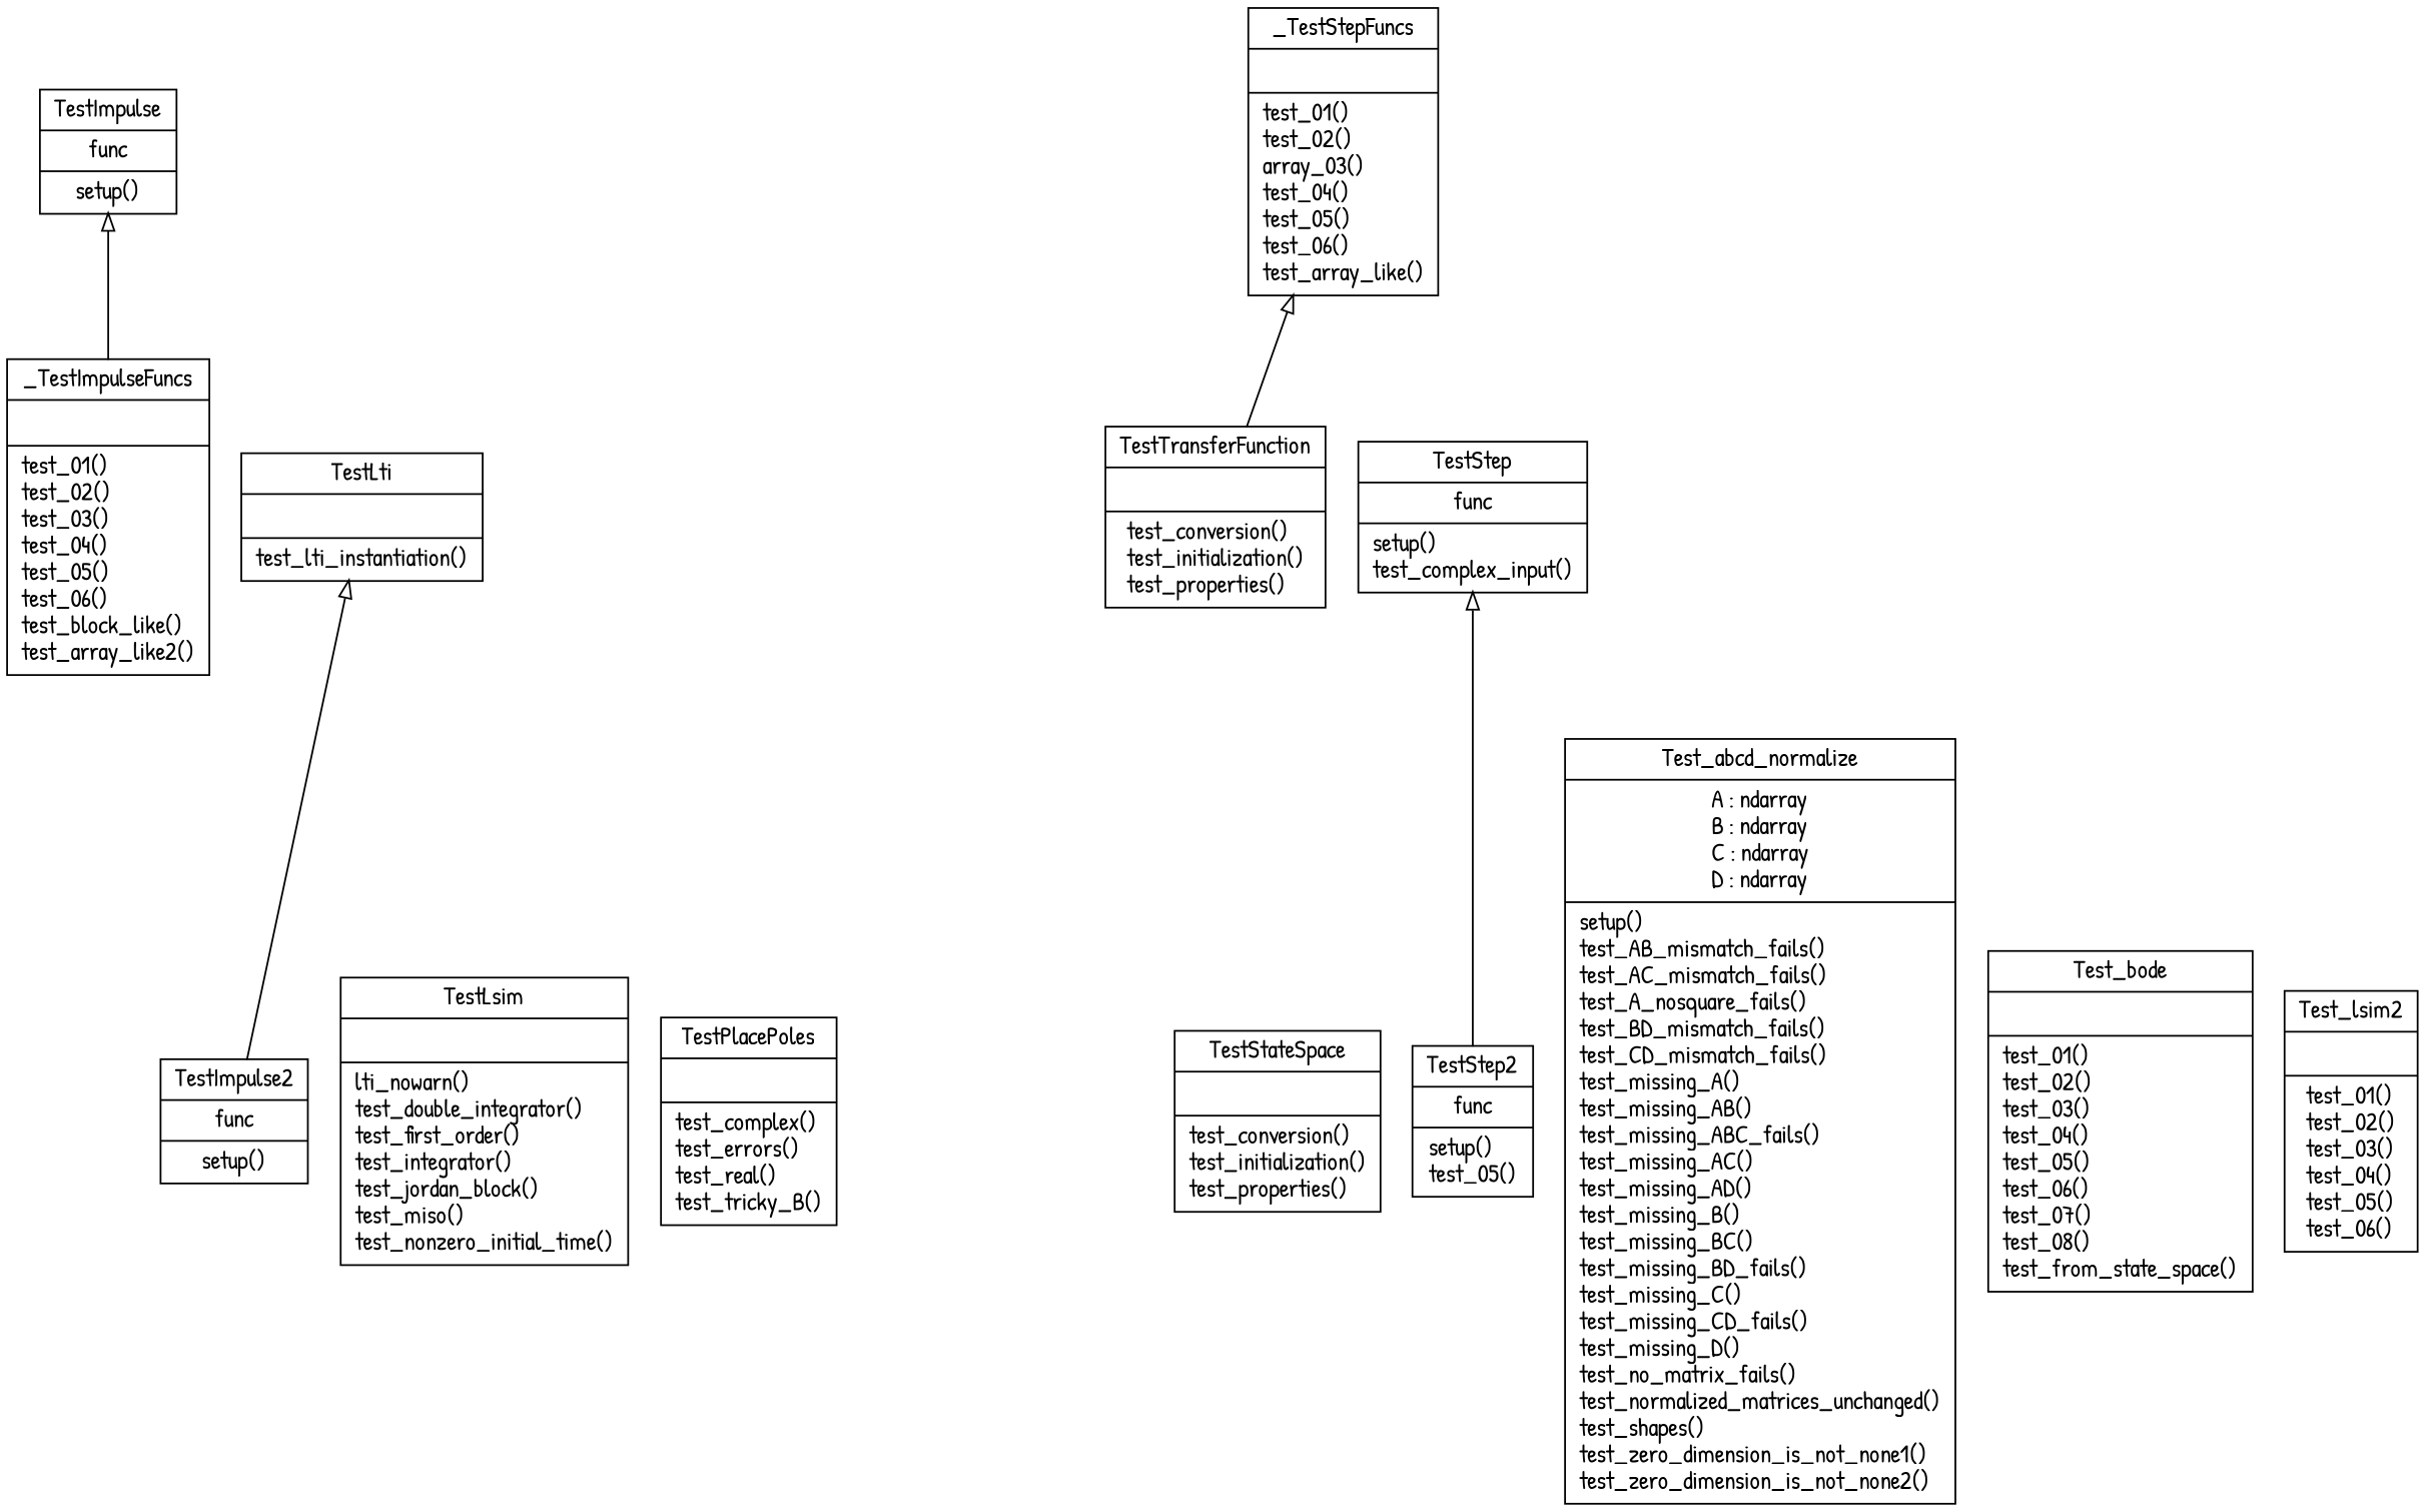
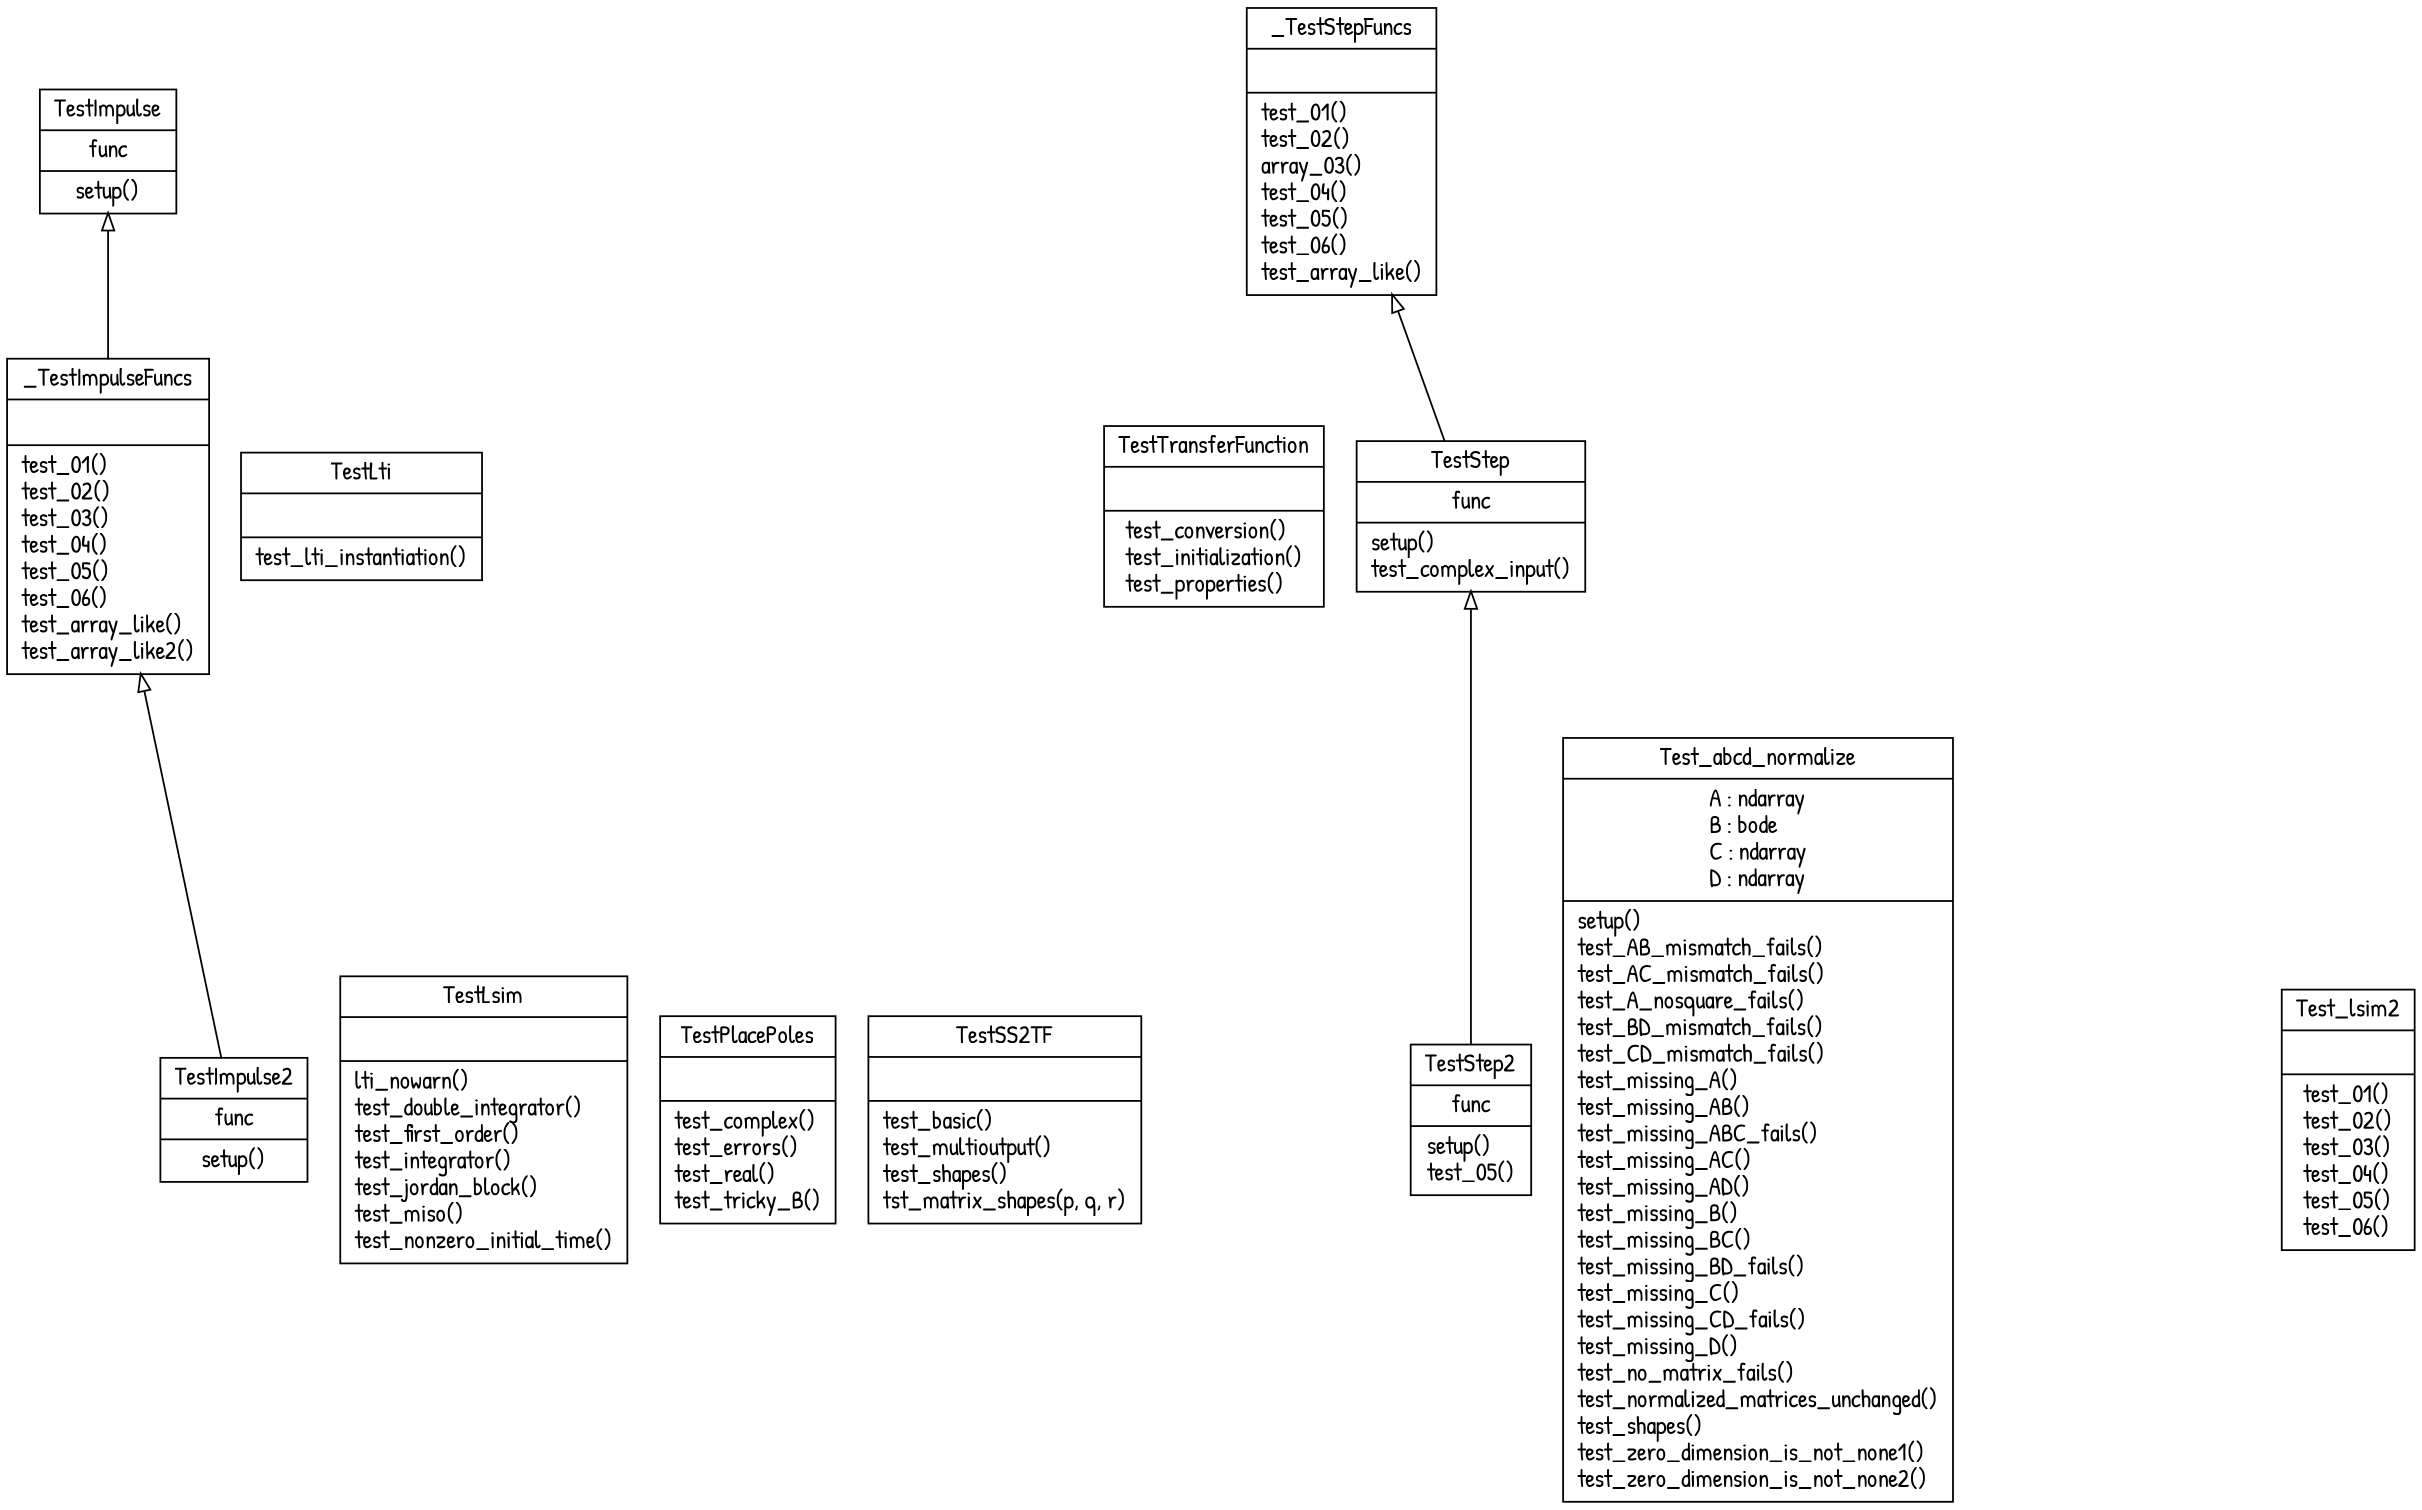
  digraph {
    fontname="Patrick Hand"
    rankdir=BT
    node [color=black fontcolor=black fontname="Patrick Hand" shape=record style=solid]
    edge [arrowhead=empty arrowtail=none fontname="Patrick Hand"]
    n1 [label=<{TestImpulse|func<br ALIGN="LEFT"/>|setup()<br ALIGN="LEFT"/>}>]
-   n2 [label=<{_TestImpulseFuncs|<br ALIGN="LEFT"/>|test_01()<br ALIGN="LEFT"/>test_02()<br ALIGN="LEFT"/>test_03()<br ALIGN="LEFT"/>test_04()<br ALIGN="LEFT"/>test_05()<br ALIGN="LEFT"/>test_06()<br ALIGN="LEFT"/>test_block_like()<br ALIGN="LEFT"/>test_array_like2()<br ALIGN="LEFT"/>}>]
+   n2 [label=<{_TestImpulseFuncs|<br ALIGN="LEFT"/>|test_01()<br ALIGN="LEFT"/>test_02()<br ALIGN="LEFT"/>test_03()<br ALIGN="LEFT"/>test_04()<br ALIGN="LEFT"/>test_05()<br ALIGN="LEFT"/>test_06()<br ALIGN="LEFT"/>test_array_like()<br ALIGN="LEFT"/>test_array_like2()<br ALIGN="LEFT"/>}>]
    n3 [label=<{TestImpulse2|func<br ALIGN="LEFT"/>|setup()<br ALIGN="LEFT"/>}>]
    n4 [label=<{TestLsim|<br ALIGN="LEFT"/>|lti_nowarn()<br ALIGN="LEFT"/>test_double_integrator()<br ALIGN="LEFT"/>test_first_order()<br ALIGN="LEFT"/>test_integrator()<br ALIGN="LEFT"/>test_jordan_block()<br ALIGN="LEFT"/>test_miso()<br ALIGN="LEFT"/>test_nonzero_initial_time()<br ALIGN="LEFT"/>}>]
    n5 [label=<{TestLti|<br ALIGN="LEFT"/>|test_lti_instantiation()<br ALIGN="LEFT"/>}>]
    n6 [label=<{TestPlacePoles|<br ALIGN="LEFT"/>|test_complex()<br ALIGN="LEFT"/>test_errors()<br ALIGN="LEFT"/>test_real()<br ALIGN="LEFT"/>test_tricky_B()<br ALIGN="LEFT"/>}>]
-   n8 [label=<{TestStateSpace|<br ALIGN="LEFT"/>|test_conversion()<br ALIGN="LEFT"/>test_initialization()<br ALIGN="LEFT"/>test_properties()<br ALIGN="LEFT"/>}>]
+   n7 [label=<{TestSS2TF|<br ALIGN="LEFT"/>|test_basic()<br ALIGN="LEFT"/>test_multioutput()<br ALIGN="LEFT"/>test_shapes()<br ALIGN="LEFT"/>tst_matrix_shapes(p, q, r)<br ALIGN="LEFT"/>}>]
    n9 [label=<{TestStep|func<br ALIGN="LEFT"/>|setup()<br ALIGN="LEFT"/>test_complex_input()<br ALIGN="LEFT"/>}>]
    n10 [label=<{_TestStepFuncs|<br ALIGN="LEFT"/>|test_01()<br ALIGN="LEFT"/>test_02()<br ALIGN="LEFT"/>array_03()<br ALIGN="LEFT"/>test_04()<br ALIGN="LEFT"/>test_05()<br ALIGN="LEFT"/>test_06()<br ALIGN="LEFT"/>test_array_like()<br ALIGN="LEFT"/>}>]
    n11 [label=<{TestStep2|func<br ALIGN="LEFT"/>|setup()<br ALIGN="LEFT"/>test_05()<br ALIGN="LEFT"/>}>]
    n12 [label=<{TestTransferFunction|<br ALIGN="LEFT"/>|test_conversion()<br ALIGN="LEFT"/>test_initialization()<br ALIGN="LEFT"/>test_properties()<br ALIGN="LEFT"/>}>]
-   n13 [label=<{Test_abcd_normalize|A : ndarray<br ALIGN="LEFT"/>B : ndarray<br ALIGN="LEFT"/>C : ndarray<br ALIGN="LEFT"/>D : ndarray<br ALIGN="LEFT"/>|setup()<br ALIGN="LEFT"/>test_AB_mismatch_fails()<br ALIGN="LEFT"/>test_AC_mismatch_fails()<br ALIGN="LEFT"/>test_A_nosquare_fails()<br ALIGN="LEFT"/>test_BD_mismatch_fails()<br ALIGN="LEFT"/>test_CD_mismatch_fails()<br ALIGN="LEFT"/>test_missing_A()<br ALIGN="LEFT"/>test_missing_AB()<br ALIGN="LEFT"/>test_missing_ABC_fails()<br ALIGN="LEFT"/>test_missing_AC()<br ALIGN="LEFT"/>test_missing_AD()<br ALIGN="LEFT"/>test_missing_B()<br ALIGN="LEFT"/>test_missing_BC()<br ALIGN="LEFT"/>test_missing_BD_fails()<br ALIGN="LEFT"/>test_missing_C()<br ALIGN="LEFT"/>test_missing_CD_fails()<br ALIGN="LEFT"/>test_missing_D()<br ALIGN="LEFT"/>test_no_matrix_fails()<br ALIGN="LEFT"/>test_normalized_matrices_unchanged()<br ALIGN="LEFT"/>test_shapes()<br ALIGN="LEFT"/>test_zero_dimension_is_not_none1()<br ALIGN="LEFT"/>test_zero_dimension_is_not_none2()<br ALIGN="LEFT"/>}>]
-   n14 [label=<{Test_bode|<br ALIGN="LEFT"/>|test_01()<br ALIGN="LEFT"/>test_02()<br ALIGN="LEFT"/>test_03()<br ALIGN="LEFT"/>test_04()<br ALIGN="LEFT"/>test_05()<br ALIGN="LEFT"/>test_06()<br ALIGN="LEFT"/>test_07()<br ALIGN="LEFT"/>test_08()<br ALIGN="LEFT"/>test_from_state_space()<br ALIGN="LEFT"/>}>]
+   n13 [label=<{Test_abcd_normalize|A : ndarray<br ALIGN="LEFT"/>B : bode<br ALIGN="LEFT"/>C : ndarray<br ALIGN="LEFT"/>D : ndarray<br ALIGN="LEFT"/>|setup()<br ALIGN="LEFT"/>test_AB_mismatch_fails()<br ALIGN="LEFT"/>test_AC_mismatch_fails()<br ALIGN="LEFT"/>test_A_nosquare_fails()<br ALIGN="LEFT"/>test_BD_mismatch_fails()<br ALIGN="LEFT"/>test_CD_mismatch_fails()<br ALIGN="LEFT"/>test_missing_A()<br ALIGN="LEFT"/>test_missing_AB()<br ALIGN="LEFT"/>test_missing_ABC_fails()<br ALIGN="LEFT"/>test_missing_AC()<br ALIGN="LEFT"/>test_missing_AD()<br ALIGN="LEFT"/>test_missing_B()<br ALIGN="LEFT"/>test_missing_BC()<br ALIGN="LEFT"/>test_missing_BD_fails()<br ALIGN="LEFT"/>test_missing_C()<br ALIGN="LEFT"/>test_missing_CD_fails()<br ALIGN="LEFT"/>test_missing_D()<br ALIGN="LEFT"/>test_no_matrix_fails()<br ALIGN="LEFT"/>test_normalized_matrices_unchanged()<br ALIGN="LEFT"/>test_shapes()<br ALIGN="LEFT"/>test_zero_dimension_is_not_none1()<br ALIGN="LEFT"/>test_zero_dimension_is_not_none2()<br ALIGN="LEFT"/>}>]
    n15 [label=<{Test_lsim2|<br ALIGN="LEFT"/>|test_01()<br ALIGN="LEFT"/>test_02()<br ALIGN="LEFT"/>test_03()<br ALIGN="LEFT"/>test_04()<br ALIGN="LEFT"/>test_05()<br ALIGN="LEFT"/>test_06()<br ALIGN="LEFT"/>}>]
    n2 -> n1
-   n3 -> n5
-   n12 -> n10
+   n3 -> n2
+   n9 -> n10
    n11 -> n9
  }
